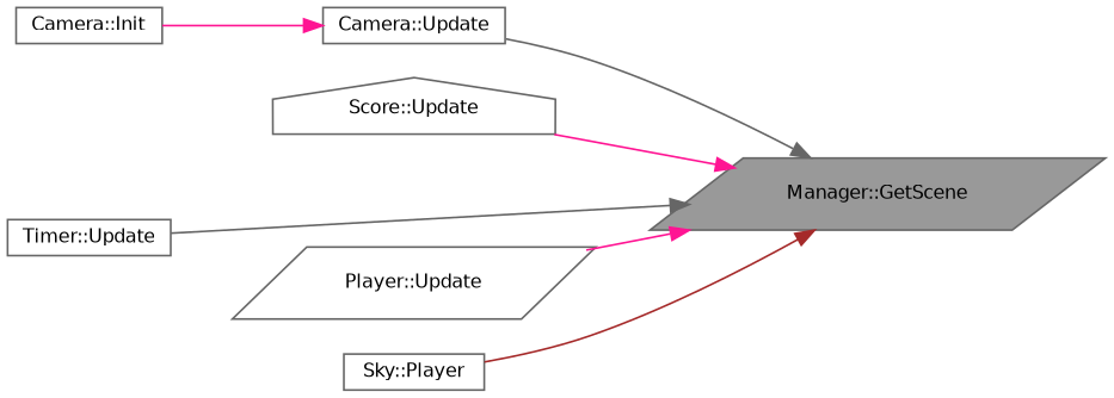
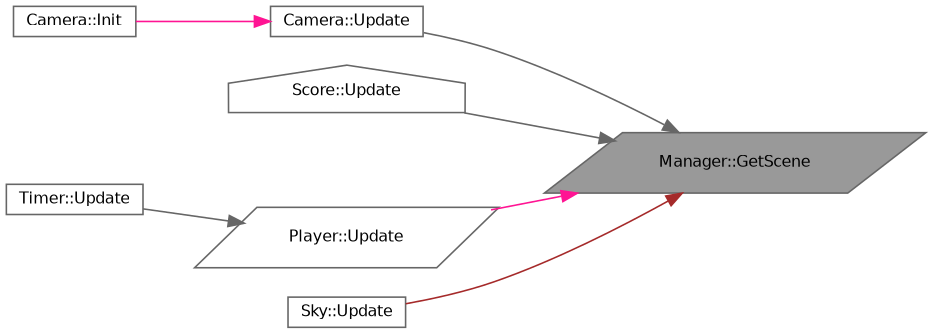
  digraph {
    rankdir=RL
    node [color=grey40 fillcolor=white fontname=Helvetica fontsize=10 shape=box style=filled]
    edge [color=gray40 dir=back fontname=Helvetica fontsize=10 labelfontname=Helvetica labelfontsize=10 style=solid]
    n1 [color=gray40 fillcolor=grey60 fontcolor=black height=0.2 label="Manager::GetScene" shape=parallelogram width=0.4]
    n2 [height=0.2 label="Camera::Update" width=0.4]
    n3 [height=0.2 label="Score::Update" shape=house width=0.4]
    n4 [height=0.2 label="Timer::Update" width=0.4]
    n5 [height=0.2 label="Player::Update" shape=parallelogram width=0.4]
-   n6 [height=0.2 label="Sky::Player" width=0.4]
+   n6 [height=0.2 label="Sky::Update" width=0.4]
    n7 [height=0.2 label="Camera::Init" width=0.4]
    n1 -> n2
-   n1 -> n3 [color=deeppink]
-   n1 -> n4
+   n1 -> n3
+   n5 -> n4
    n1 -> n5 [color=deeppink]
    n1 -> n6 [color=brown]
    n2 -> n7 [color=deeppink]
  }
